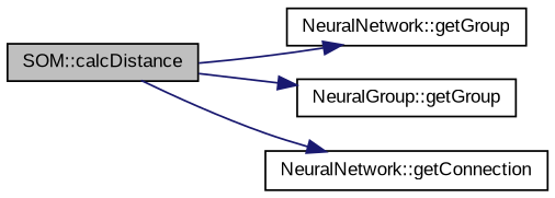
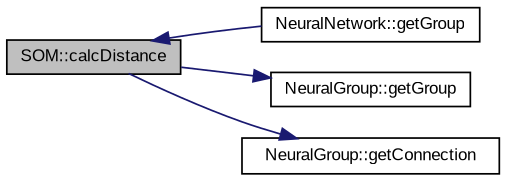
  digraph {
    fontname="Liberation Sans"
    rankdir=LR
    node [color=black fillcolor=white fontname="Liberation Sans" fontsize=10 shape=record style=filled]
    edge [color=midnightblue fontname="Liberation Sans" fontsize=10 labelfontname=Helvetica labelfontsize=10 style=solid]
    n1 [fillcolor=grey75 fontcolor=black height=0.2 label="SOM::calcDistance" width=0.4]
    n2 [height=0.2 label="NeuralNetwork::getGroup" width=0.4]
    n3 [height=0.2 label="NeuralGroup::getGroup" width=0.4]
-   n4 [height=0.2 label="NeuralNetwork::getConnection" width=0.4]
-   n1 -> n2
+   n4 [height=0.2 label="NeuralGroup::getConnection" width=0.4]
+   n2 -> n1
    n1 -> n3
    n1 -> n4
  }
